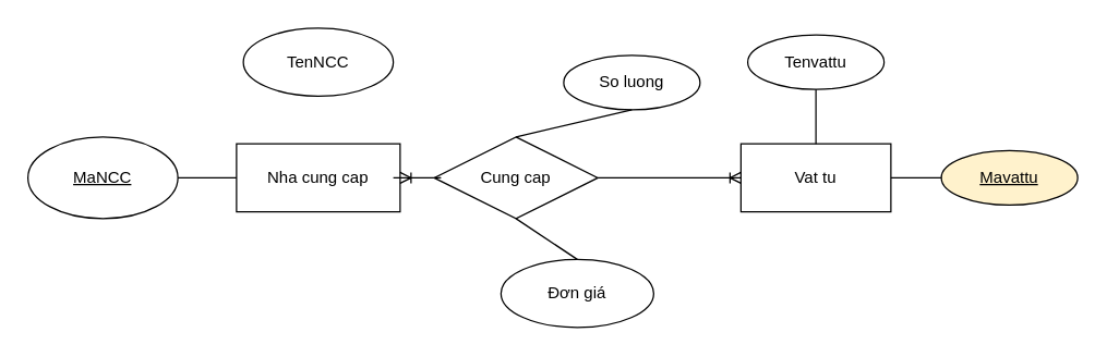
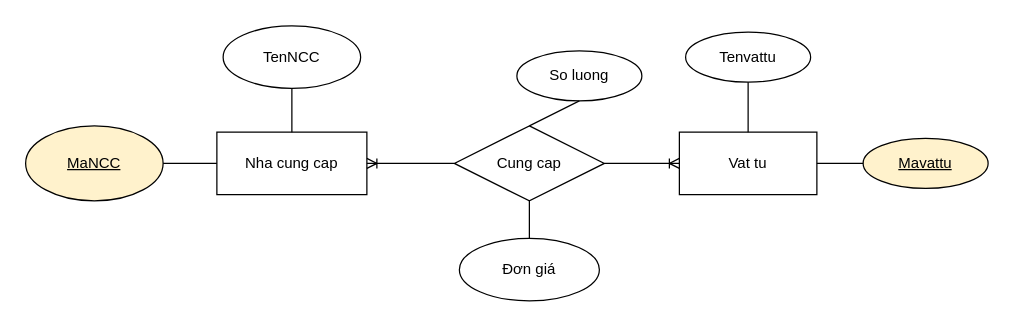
  <mxCell id="0" />
  <mxCell id="1" parent="0" />
  <mxCell id="2" value="Nha cung cap" style="whiteSpace=wrap;html=1;align=center;" vertex="1" parent="1"><mxGeometry x="173" y="105" width="120" height="50" as="geometry" /></mxCell>
- <mxCell id="3" value="Cung cap" style="shape=rhombus;perimeter=rhombusPerimeter;whiteSpace=wrap;html=1;align=center;" vertex="1" parent="1"><mxGeometry x="318" y="100" width="120" height="60" as="geometry" /></mxCell>
+ <mxCell id="3" value="Cung cap" style="shape=rhombus;perimeter=rhombusPerimeter;whiteSpace=wrap;html=1;align=center;" vertex="1" parent="1"><mxGeometry x="363" y="100" width="120" height="60" as="geometry" /></mxCell>
  <mxCell id="4" value="Vat tu" style="whiteSpace=wrap;html=1;align=center;" vertex="1" parent="1"><mxGeometry x="543" y="105" width="110" height="50" as="geometry" /></mxCell>
  <mxCell id="5" value="Đơn giá" style="ellipse;margin=3;whiteSpace=wrap;html=1;align=center;" vertex="1" parent="1"><mxGeometry x="367" y="190" width="112" height="50" as="geometry" /></mxCell>
  <mxCell id="6" value="" style="endArrow=none;html=1;rounded=0;exitX=0.5;exitY=1;exitDx=0;exitDy=0;entryX=0.5;entryY=0;entryDx=0;entryDy=0;" edge="1" parent="1" source="3" target="5"><mxGeometry relative="1" as="geometry"><mxPoint x="363" y="260" as="sourcePoint" /><mxPoint x="523" y="260" as="targetPoint" /></mxGeometry></mxCell>
  <mxCell id="7" value="TenNCC" style="ellipse;whiteSpace=wrap;html=1;align=center;" vertex="1" parent="1"><mxGeometry x="178" y="20" width="110" height="50" as="geometry" /></mxCell>
- <mxCell id="8" value="MaNCC" style="ellipse;whiteSpace=wrap;html=1;align=center;fontStyle=4;" vertex="1" parent="1"><mxGeometry x="20" y="100" width="110" height="60" as="geometry" /></mxCell>
+ <mxCell id="8" value="MaNCC" style="ellipse;whiteSpace=wrap;html=1;align=center;fontStyle=4;fillColor=#fff2cc;" vertex="1" parent="1"><mxGeometry x="20" y="100" width="110" height="60" as="geometry" /></mxCell>
  <mxCell id="9" value="" style="endArrow=none;html=1;rounded=0;exitX=1;exitY=0.5;exitDx=0;exitDy=0;entryX=0;entryY=0.5;entryDx=0;entryDy=0;" edge="1" parent="1" source="8" target="2"><mxGeometry relative="1" as="geometry"><mxPoint x="103" y="200" as="sourcePoint" /><mxPoint x="263" y="200" as="targetPoint" /></mxGeometry></mxCell>
+ <mxCell id="10" value="" style="endArrow=none;html=1;rounded=0;exitX=0.5;exitY=1;exitDx=0;exitDy=0;entryX=0.5;entryY=0;entryDx=0;entryDy=0;" edge="1" parent="1" source="7" target="2"><mxGeometry relative="1" as="geometry"><mxPoint x="363" y="260" as="sourcePoint" /><mxPoint x="523" y="260" as="targetPoint" /></mxGeometry></mxCell>
  <mxCell id="11" value="&lt;u&gt;Mavattu&lt;/u&gt;" style="ellipse;whiteSpace=wrap;html=1;align=center;fillColor=#fff2cc;" vertex="1" parent="1"><mxGeometry x="690" y="110" width="100" height="40" as="geometry" /></mxCell>
  <mxCell id="12" value="Tenvattu" style="ellipse;whiteSpace=wrap;html=1;align=center;" vertex="1" parent="1"><mxGeometry x="548" y="25" width="100" height="40" as="geometry" /></mxCell>
  <mxCell id="13" value="" style="endArrow=none;html=1;rounded=0;exitX=0.5;exitY=1;exitDx=0;exitDy=0;entryX=0.5;entryY=0;entryDx=0;entryDy=0;" edge="1" parent="1" source="12" target="4"><mxGeometry relative="1" as="geometry"><mxPoint x="363" y="260" as="sourcePoint" /><mxPoint x="523" y="260" as="targetPoint" /></mxGeometry></mxCell>
  <mxCell id="14" value="" style="endArrow=none;html=1;rounded=0;exitX=1;exitY=0.5;exitDx=0;exitDy=0;entryX=0;entryY=0.5;entryDx=0;entryDy=0;" edge="1" parent="1" source="4" target="11"><mxGeometry relative="1" as="geometry"><mxPoint x="363" y="260" as="sourcePoint" /><mxPoint x="523" y="260" as="targetPoint" /></mxGeometry></mxCell>
  <mxCell id="15" value="So luong" style="ellipse;whiteSpace=wrap;html=1;align=center;" vertex="1" parent="1"><mxGeometry x="413" y="40" width="100" height="40" as="geometry" /></mxCell>
  <mxCell id="16" value="" style="endArrow=none;html=1;rounded=0;exitX=0.5;exitY=1;exitDx=0;exitDy=0;entryX=0.5;entryY=0;entryDx=0;entryDy=0;" edge="1" parent="1" source="15" target="3"><mxGeometry relative="1" as="geometry"><mxPoint x="320" y="250" as="sourcePoint" /><mxPoint x="480" y="250" as="targetPoint" /></mxGeometry></mxCell>
  <mxCell id="17" value="" style="edgeStyle=entityRelationEdgeStyle;fontSize=12;html=1;endArrow=ERoneToMany;rounded=0;exitX=0;exitY=0.5;exitDx=0;exitDy=0;entryX=1;entryY=0.5;entryDx=0;entryDy=0;" edge="1" parent="1" source="3" target="2"><mxGeometry width="100" height="100" relative="1" as="geometry"><mxPoint x="250" y="340" as="sourcePoint" /><mxPoint x="350" y="240" as="targetPoint" /></mxGeometry></mxCell>
  <mxCell id="18" value="" style="edgeStyle=entityRelationEdgeStyle;fontSize=12;html=1;endArrow=ERoneToMany;rounded=0;entryX=0;entryY=0.5;entryDx=0;entryDy=0;exitX=1;exitY=0.5;exitDx=0;exitDy=0;" edge="1" parent="1" source="3" target="4"><mxGeometry width="100" height="100" relative="1" as="geometry"><mxPoint x="440" y="290" as="sourcePoint" /><mxPoint x="540" y="190" as="targetPoint" /></mxGeometry></mxCell>
